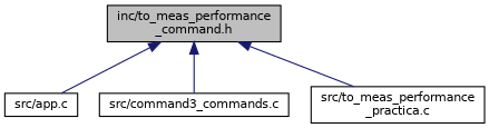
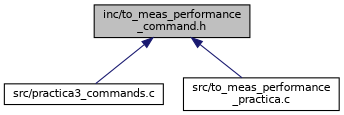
  digraph {
    node [color=black fillcolor=white fontname=Helvetica fontsize=10 shape=record style=filled]
    edge [color=midnightblue dir=back fontname=Helvetica fontsize=10 labelfontname=Helvetica labelfontsize=10 style=solid]
    n1 [fillcolor=grey75 fontcolor=black height=0.2 label="inc/to_meas_performance\l_command.h" width=0.4]
-   n2 [height=0.2 label="src/app.c" width=0.4]
-   n3 [height=0.2 label="src/command3_commands.c" width=0.4]
+   n3 [height=0.2 label="src/practica3_commands.c" width=0.4]
    n4 [height=0.2 label="src/to_meas_performance\l_practica.c" width=0.4]
-   n1 -> n2
    n1 -> n3
    n1 -> n4
  }
